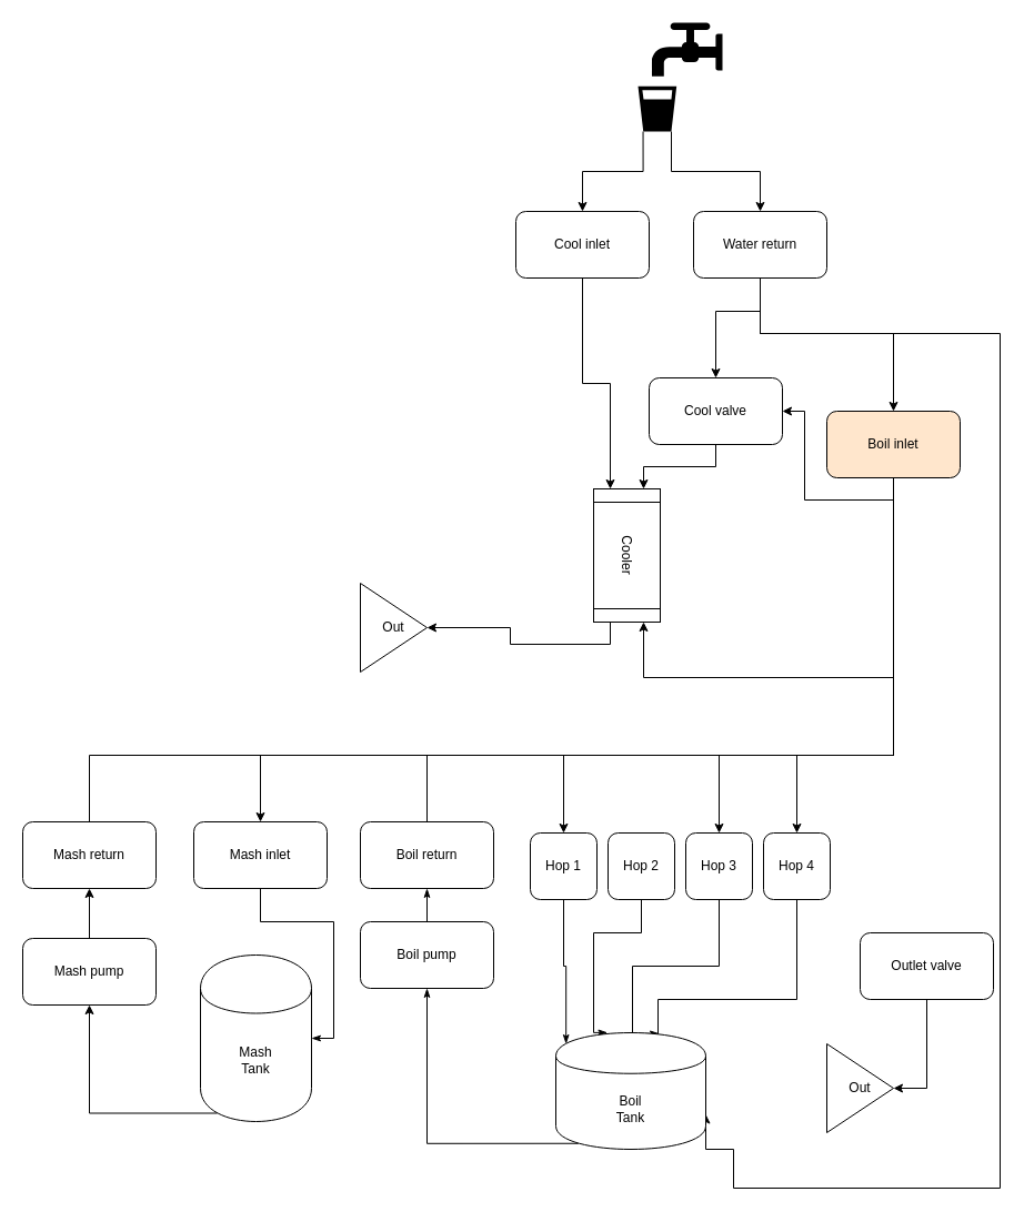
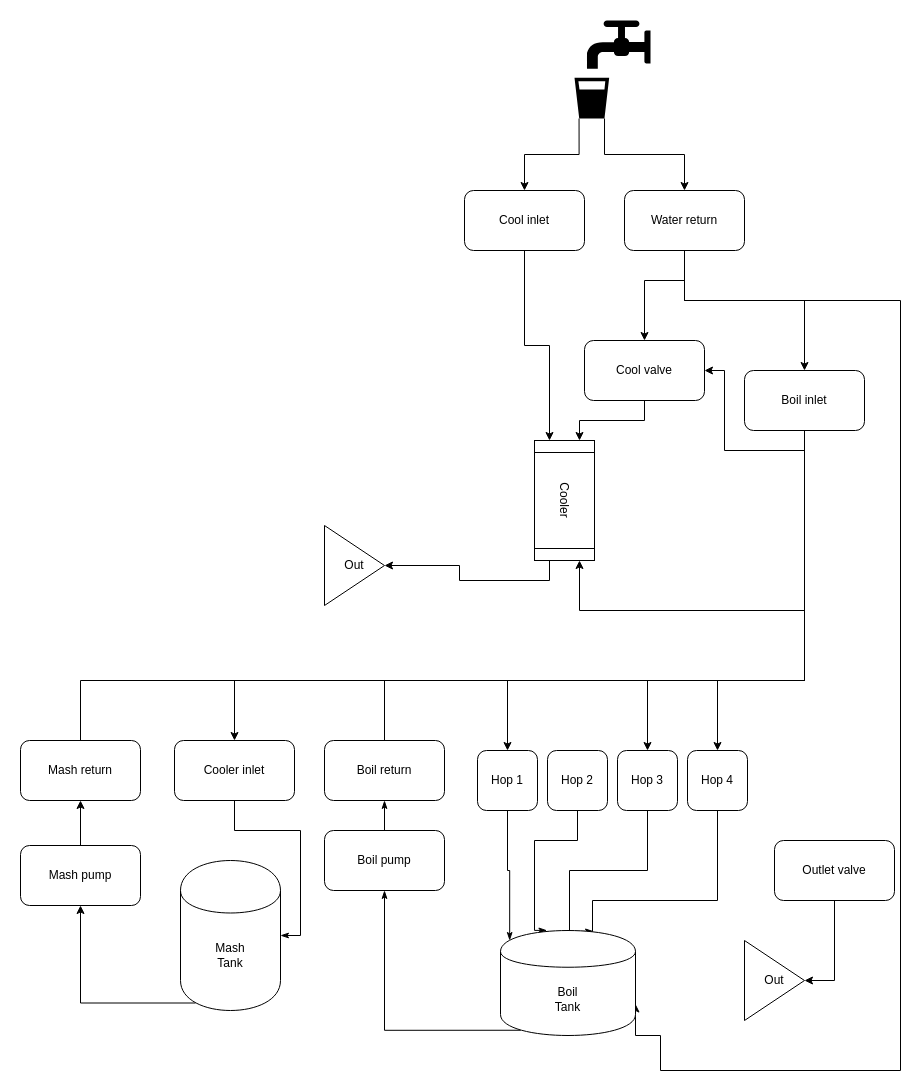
  <mxCell id="0" />
  <mxCell id="1" parent="0" />
  <mxCell id="2" style="edgeStyle=orthogonalEdgeStyle;rounded=0;orthogonalLoop=1;jettySize=auto;html=1;exitX=0.06;exitY=1;exitDx=0;exitDy=0;exitPerimeter=0;entryX=0.5;entryY=0;entryDx=0;entryDy=0;" edge="1" parent="1" source="4" target="6"><mxGeometry relative="1" as="geometry" /></mxCell>
  <mxCell id="3" style="edgeStyle=orthogonalEdgeStyle;rounded=0;orthogonalLoop=1;jettySize=auto;html=1;exitX=0.395;exitY=1;exitDx=0;exitDy=0;exitPerimeter=0;entryX=0.5;entryY=0;entryDx=0;entryDy=0;" edge="1" parent="1" source="4" target="10"><mxGeometry relative="1" as="geometry" /></mxCell>
  <mxCell id="4" value="" style="shape=mxgraph.signs.food.drinking_water_2;html=1;fillColor=#000000;strokeColor=none;verticalLabelPosition=bottom;verticalAlign=top;align=center;" vertex="1" parent="1"><mxGeometry x="574" y="20" width="76" height="98" as="geometry" /></mxCell>
  <mxCell id="5" style="edgeStyle=orthogonalEdgeStyle;rounded=0;orthogonalLoop=1;jettySize=auto;html=1;exitX=0.5;exitY=1;exitDx=0;exitDy=0;entryX=0;entryY=0.75;entryDx=0;entryDy=0;" edge="1" parent="1" source="6" target="12"><mxGeometry relative="1" as="geometry" /></mxCell>
  <mxCell id="6" value="Cool inlet" style="rounded=1;whiteSpace=wrap;html=1;" vertex="1" parent="1"><mxGeometry x="464" y="190" width="120" height="60" as="geometry" /></mxCell>
  <mxCell id="7" style="edgeStyle=orthogonalEdgeStyle;rounded=0;orthogonalLoop=1;jettySize=auto;html=1;exitX=0.5;exitY=1;exitDx=0;exitDy=0;entryX=0.5;entryY=0;entryDx=0;entryDy=0;" edge="1" parent="1" source="10" target="14"><mxGeometry relative="1" as="geometry"><Array as="points"><mxPoint x="684" y="280" /><mxPoint x="644" y="280" /></Array></mxGeometry></mxCell>
  <mxCell id="8" style="edgeStyle=orthogonalEdgeStyle;rounded=0;orthogonalLoop=1;jettySize=auto;html=1;exitX=0.5;exitY=1;exitDx=0;exitDy=0;entryX=1;entryY=0.7;entryDx=0;entryDy=0;" edge="1" parent="1" source="10" target="45"><mxGeometry relative="1" as="geometry"><mxPoint x="834" y="300" as="targetPoint" /><Array as="points"><mxPoint x="684" y="300" /><mxPoint x="900" y="300" /><mxPoint x="900" y="1070" /><mxPoint x="660" y="1070" /><mxPoint x="660" y="1035" /></Array></mxGeometry></mxCell>
  <mxCell id="9" style="edgeStyle=orthogonalEdgeStyle;rounded=0;orthogonalLoop=1;jettySize=auto;html=1;exitX=0.5;exitY=1;exitDx=0;exitDy=0;entryX=0.5;entryY=0;entryDx=0;entryDy=0;" edge="1" parent="1" source="10" target="24"><mxGeometry relative="1" as="geometry"><Array as="points"><mxPoint x="684" y="300" /><mxPoint x="804" y="300" /></Array></mxGeometry></mxCell>
  <mxCell id="10" value="Water return" style="rounded=1;whiteSpace=wrap;html=1;" vertex="1" parent="1"><mxGeometry x="624" y="190" width="120" height="60" as="geometry" /></mxCell>
  <mxCell id="11" style="edgeStyle=orthogonalEdgeStyle;rounded=0;orthogonalLoop=1;jettySize=auto;html=1;exitX=1;exitY=0.75;exitDx=0;exitDy=0;entryX=1;entryY=0.5;entryDx=0;entryDy=0;" edge="1" parent="1" source="12" target="15"><mxGeometry relative="1" as="geometry" /></mxCell>
  <mxCell id="12" value="Cooler" style="shape=process;whiteSpace=wrap;html=1;backgroundOutline=1;rotation=90;" vertex="1" parent="1"><mxGeometry x="504" y="470" width="120" height="60" as="geometry" /></mxCell>
  <mxCell id="13" style="edgeStyle=orthogonalEdgeStyle;rounded=0;orthogonalLoop=1;jettySize=auto;html=1;exitX=0.5;exitY=1;exitDx=0;exitDy=0;entryX=0;entryY=0.25;entryDx=0;entryDy=0;" edge="1" parent="1" source="14" target="12"><mxGeometry relative="1" as="geometry" /></mxCell>
  <mxCell id="14" value="Cool valve" style="rounded=1;whiteSpace=wrap;html=1;" vertex="1" parent="1"><mxGeometry x="584" y="340" width="120" height="60" as="geometry" /></mxCell>
  <mxCell id="15" value="Out" style="triangle;whiteSpace=wrap;html=1;" vertex="1" parent="1"><mxGeometry x="324" y="525" width="60" height="80" as="geometry" /></mxCell>
  <mxCell id="16" style="edgeStyle=orthogonalEdgeStyle;rounded=0;orthogonalLoop=1;jettySize=auto;html=1;exitX=0.5;exitY=1;exitDx=0;exitDy=0;entryX=0.5;entryY=0;entryDx=0;entryDy=0;endArrow=none;endFill=0;" edge="1" parent="1" source="24" target="25"><mxGeometry relative="1" as="geometry"><Array as="points"><mxPoint x="804" y="680" /><mxPoint x="80" y="680" /></Array></mxGeometry></mxCell>
  <mxCell id="17" style="edgeStyle=orthogonalEdgeStyle;rounded=0;orthogonalLoop=1;jettySize=auto;html=1;exitX=0.5;exitY=1;exitDx=0;exitDy=0;" edge="1" parent="1" source="24" target="14"><mxGeometry relative="1" as="geometry" /></mxCell>
  <mxCell id="18" style="edgeStyle=orthogonalEdgeStyle;rounded=0;orthogonalLoop=1;jettySize=auto;html=1;exitX=0.5;exitY=1;exitDx=0;exitDy=0;entryX=0.5;entryY=0;entryDx=0;entryDy=0;" edge="1" parent="1" source="24" target="40"><mxGeometry relative="1" as="geometry"><Array as="points"><mxPoint x="804" y="680" /><mxPoint x="717" y="680" /></Array></mxGeometry></mxCell>
  <mxCell id="19" style="edgeStyle=orthogonalEdgeStyle;rounded=0;orthogonalLoop=1;jettySize=auto;html=1;exitX=0.5;exitY=1;exitDx=0;exitDy=0;entryX=0.5;entryY=0;entryDx=0;entryDy=0;" edge="1" parent="1" source="24" target="38"><mxGeometry relative="1" as="geometry"><Array as="points"><mxPoint x="804" y="680" /><mxPoint x="647" y="680" /></Array></mxGeometry></mxCell>
  <mxCell id="20" style="edgeStyle=orthogonalEdgeStyle;rounded=0;orthogonalLoop=1;jettySize=auto;html=1;exitX=0.5;exitY=1;exitDx=0;exitDy=0;entryX=0.5;entryY=0;entryDx=0;entryDy=0;" edge="1" parent="1" source="24" target="34"><mxGeometry relative="1" as="geometry"><Array as="points"><mxPoint x="804" y="680" /><mxPoint x="507" y="680" /></Array></mxGeometry></mxCell>
  <mxCell id="21" style="edgeStyle=orthogonalEdgeStyle;rounded=0;orthogonalLoop=1;jettySize=auto;html=1;exitX=0.5;exitY=1;exitDx=0;exitDy=0;entryX=1;entryY=0.25;entryDx=0;entryDy=0;" edge="1" parent="1" source="24" target="12"><mxGeometry relative="1" as="geometry"><Array as="points"><mxPoint x="804" y="610" /><mxPoint x="579" y="610" /></Array></mxGeometry></mxCell>
  <mxCell id="22" style="edgeStyle=orthogonalEdgeStyle;rounded=0;orthogonalLoop=1;jettySize=auto;html=1;exitX=0.5;exitY=1;exitDx=0;exitDy=0;entryX=0.5;entryY=0;entryDx=0;entryDy=0;endArrow=none;endFill=0;" edge="1" parent="1" source="24" target="41"><mxGeometry relative="1" as="geometry"><Array as="points"><mxPoint x="804" y="680" /><mxPoint x="384" y="680" /></Array></mxGeometry></mxCell>
  <mxCell id="23" style="edgeStyle=orthogonalEdgeStyle;rounded=0;orthogonalLoop=1;jettySize=auto;html=1;exitX=0.5;exitY=1;exitDx=0;exitDy=0;entryX=0.5;entryY=0;entryDx=0;entryDy=0;" edge="1" parent="1" source="24" target="47"><mxGeometry relative="1" as="geometry"><Array as="points"><mxPoint x="804" y="680" /><mxPoint x="234" y="680" /></Array></mxGeometry></mxCell>
- <mxCell id="24" value="Boil inlet" style="rounded=1;whiteSpace=wrap;html=1;fillColor=#ffe6cc;" vertex="1" parent="1"><mxGeometry x="744" y="370" width="120" height="60" as="geometry" /></mxCell>
+ <mxCell id="24" value="Boil inlet" style="rounded=1;whiteSpace=wrap;html=1;" vertex="1" parent="1"><mxGeometry x="744" y="370" width="120" height="60" as="geometry" /></mxCell>
  <mxCell id="25" value="Mash return" style="rounded=1;whiteSpace=wrap;html=1;" vertex="1" parent="1"><mxGeometry x="20" y="740" width="120" height="60" as="geometry" /></mxCell>
  <mxCell id="26" style="edgeStyle=orthogonalEdgeStyle;rounded=0;orthogonalLoop=1;jettySize=auto;html=1;exitX=0.5;exitY=0;exitDx=0;exitDy=0;entryX=0.5;entryY=1;entryDx=0;entryDy=0;" edge="1" parent="1" source="27" target="25"><mxGeometry relative="1" as="geometry" /></mxCell>
  <mxCell id="27" value="Mash pump" style="rounded=1;whiteSpace=wrap;html=1;" vertex="1" parent="1"><mxGeometry x="20" y="845" width="120" height="60" as="geometry" /></mxCell>
  <mxCell id="28" style="edgeStyle=orthogonalEdgeStyle;rounded=0;orthogonalLoop=1;jettySize=auto;html=1;exitX=0.15;exitY=0.95;exitDx=0;exitDy=0;exitPerimeter=0;entryX=0.5;entryY=1;entryDx=0;entryDy=0;" edge="1" parent="1" source="29" target="27"><mxGeometry relative="1" as="geometry" /></mxCell>
  <mxCell id="29" value="Mash&lt;br&gt;Tank" style="shape=cylinder;whiteSpace=wrap;html=1;boundedLbl=1;backgroundOutline=1;" vertex="1" parent="1"><mxGeometry x="180" y="860" width="100" height="150" as="geometry" /></mxCell>
  <mxCell id="30" style="edgeStyle=orthogonalEdgeStyle;rounded=0;orthogonalLoop=1;jettySize=auto;html=1;exitX=0.5;exitY=1;exitDx=0;exitDy=0;entryX=1;entryY=0.5;entryDx=0;entryDy=0;" edge="1" parent="1" source="31" target="32"><mxGeometry relative="1" as="geometry" /></mxCell>
  <mxCell id="31" value="Outlet valve" style="rounded=1;whiteSpace=wrap;html=1;" vertex="1" parent="1"><mxGeometry x="774" y="840" width="120" height="60" as="geometry" /></mxCell>
  <mxCell id="32" value="Out" style="triangle;whiteSpace=wrap;html=1;" vertex="1" parent="1"><mxGeometry x="744" y="940" width="60" height="80" as="geometry" /></mxCell>
  <mxCell id="33" style="edgeStyle=orthogonalEdgeStyle;rounded=0;orthogonalLoop=1;jettySize=auto;html=1;exitX=0.5;exitY=1;exitDx=0;exitDy=0;entryX=0.068;entryY=0.095;entryDx=0;entryDy=0;entryPerimeter=0;startArrow=none;startFill=0;endArrow=classicThin;endFill=1;" edge="1" parent="1" source="34" target="45"><mxGeometry relative="1" as="geometry" /></mxCell>
  <mxCell id="34" value="Hop 1" style="rounded=1;whiteSpace=wrap;html=1;" vertex="1" parent="1"><mxGeometry x="477" y="750" width="60" height="60" as="geometry" /></mxCell>
  <mxCell id="35" style="edgeStyle=orthogonalEdgeStyle;rounded=0;orthogonalLoop=1;jettySize=auto;html=1;exitX=0.5;exitY=1;exitDx=0;exitDy=0;entryX=0.344;entryY=-0.001;entryDx=0;entryDy=0;entryPerimeter=0;startArrow=none;startFill=0;endArrow=classicThin;endFill=1;" edge="1" parent="1" source="36" target="45"><mxGeometry relative="1" as="geometry"><Array as="points"><mxPoint x="577" y="840" /><mxPoint x="534" y="840" /></Array></mxGeometry></mxCell>
  <mxCell id="36" value="Hop 2" style="rounded=1;whiteSpace=wrap;html=1;" vertex="1" parent="1"><mxGeometry x="547" y="750" width="60" height="60" as="geometry" /></mxCell>
  <mxCell id="37" style="edgeStyle=orthogonalEdgeStyle;rounded=0;orthogonalLoop=1;jettySize=auto;html=1;exitX=0.5;exitY=1;exitDx=0;exitDy=0;entryX=0.689;entryY=0.008;entryDx=0;entryDy=0;entryPerimeter=0;startArrow=none;startFill=0;endArrow=classicThin;endFill=1;" edge="1" parent="1" source="38" target="45"><mxGeometry relative="1" as="geometry"><Array as="points"><mxPoint x="647" y="870" /><mxPoint x="569" y="870" /></Array></mxGeometry></mxCell>
  <mxCell id="38" value="Hop 3" style="rounded=1;whiteSpace=wrap;html=1;" vertex="1" parent="1"><mxGeometry x="617" y="750" width="60" height="60" as="geometry" /></mxCell>
  <mxCell id="39" style="edgeStyle=orthogonalEdgeStyle;rounded=0;orthogonalLoop=1;jettySize=auto;html=1;exitX=0.5;exitY=1;exitDx=0;exitDy=0;entryX=0.923;entryY=0.091;entryDx=0;entryDy=0;entryPerimeter=0;startArrow=none;startFill=0;endArrow=classicThin;endFill=1;" edge="1" parent="1" source="40" target="45"><mxGeometry relative="1" as="geometry"><Array as="points"><mxPoint x="717" y="900" /><mxPoint x="592" y="900" /></Array></mxGeometry></mxCell>
  <mxCell id="40" value="Hop 4" style="rounded=1;whiteSpace=wrap;html=1;" vertex="1" parent="1"><mxGeometry x="687" y="750" width="60" height="60" as="geometry" /></mxCell>
  <mxCell id="41" value="Boil return" style="rounded=1;whiteSpace=wrap;html=1;" vertex="1" parent="1"><mxGeometry x="324" y="740" width="120" height="60" as="geometry" /></mxCell>
  <mxCell id="42" style="edgeStyle=orthogonalEdgeStyle;rounded=0;orthogonalLoop=1;jettySize=auto;html=1;exitX=0.5;exitY=0;exitDx=0;exitDy=0;entryX=0.5;entryY=1;entryDx=0;entryDy=0;endArrow=classicThin;endFill=1;" edge="1" parent="1" source="43" target="41"><mxGeometry relative="1" as="geometry" /></mxCell>
  <mxCell id="43" value="Boil pump" style="rounded=1;whiteSpace=wrap;html=1;" vertex="1" parent="1"><mxGeometry x="324" y="830" width="120" height="60" as="geometry" /></mxCell>
  <mxCell id="44" style="edgeStyle=orthogonalEdgeStyle;rounded=0;orthogonalLoop=1;jettySize=auto;html=1;exitX=0.15;exitY=0.95;exitDx=0;exitDy=0;exitPerimeter=0;entryX=0.5;entryY=1;entryDx=0;entryDy=0;endArrow=classicThin;endFill=1;" edge="1" parent="1" source="45" target="43"><mxGeometry relative="1" as="geometry" /></mxCell>
  <mxCell id="45" value="Boil&lt;br&gt;Tank" style="shape=cylinder;whiteSpace=wrap;html=1;boundedLbl=1;backgroundOutline=1;" vertex="1" parent="1"><mxGeometry x="500" y="930" width="135" height="105" as="geometry" /></mxCell>
  <mxCell id="46" style="edgeStyle=orthogonalEdgeStyle;rounded=0;orthogonalLoop=1;jettySize=auto;html=1;exitX=0.5;exitY=1;exitDx=0;exitDy=0;entryX=1;entryY=0.5;entryDx=0;entryDy=0;endArrow=classicThin;endFill=1;" edge="1" parent="1" source="47" target="29"><mxGeometry relative="1" as="geometry" /></mxCell>
- <mxCell id="47" value="Mash inlet" style="rounded=1;whiteSpace=wrap;html=1;" vertex="1" parent="1"><mxGeometry x="174" y="740" width="120" height="60" as="geometry" /></mxCell>
+ <mxCell id="47" value="Cooler inlet" style="rounded=1;whiteSpace=wrap;html=1;" vertex="1" parent="1"><mxGeometry x="174" y="740" width="120" height="60" as="geometry" /></mxCell>
